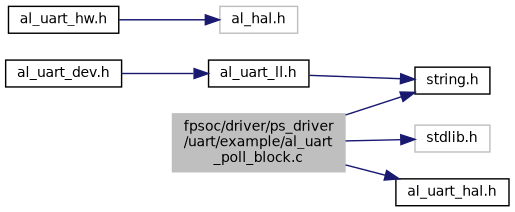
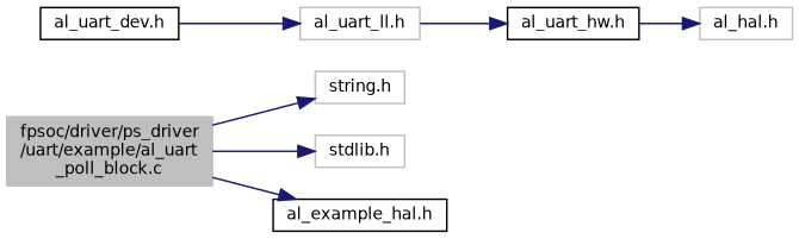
  digraph {
    rankdir=LR
    node [color=grey75 fillcolor=white fontname=Helvetica fontsize=10 shape=record style=filled]
    edge [color=midnightblue fontname=Helvetica fontsize=10 labelfontname=Helvetica labelfontsize=10 style=solid]
    n1 [fillcolor=grey75 fontcolor=black height=0.2 label="fpsoc/driver/ps_driver\l/uart/example/al_uart\l_poll_block.c" width=0.4]
-   n2 [color=black height=0.2 label="string.h" width=0.4]
+   n2 [height=0.2 label="string.h" width=0.4]
    n3 [height=0.2 label="stdlib.h" width=0.4]
-   n4 [color=black height=0.2 label="al_uart_hal.h" width=0.4]
+   n4 [color=black height=0.2 label="al_example_hal.h" width=0.4]
    n5 [color=black height=0.2 label="al_uart_dev.h" width=0.4]
-   n6 [color=black height=0.2 label="al_uart_ll.h" width=0.4]
+   n6 [height=0.2 label="al_uart_ll.h" width=0.4]
    n7 [color=black height=0.2 label="al_uart_hw.h" width=0.4]
    n8 [height=0.2 label="al_hal.h" width=0.4]
    n1 -> n2
    n1 -> n3
    n1 -> n4
    n5 -> n6
-   n6 -> n2
+   n6 -> n7
    n7 -> n8
  }
